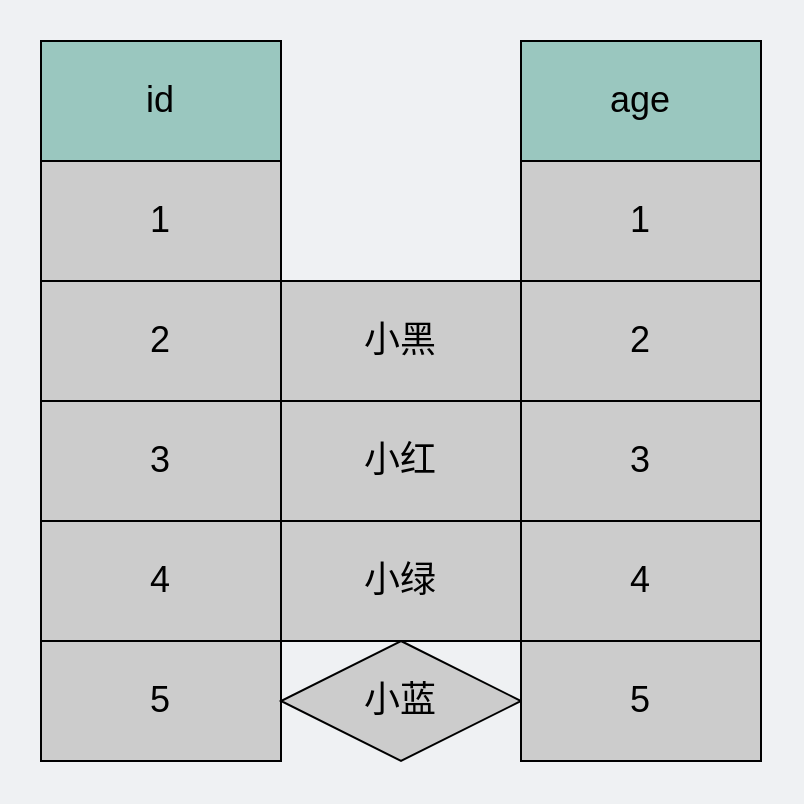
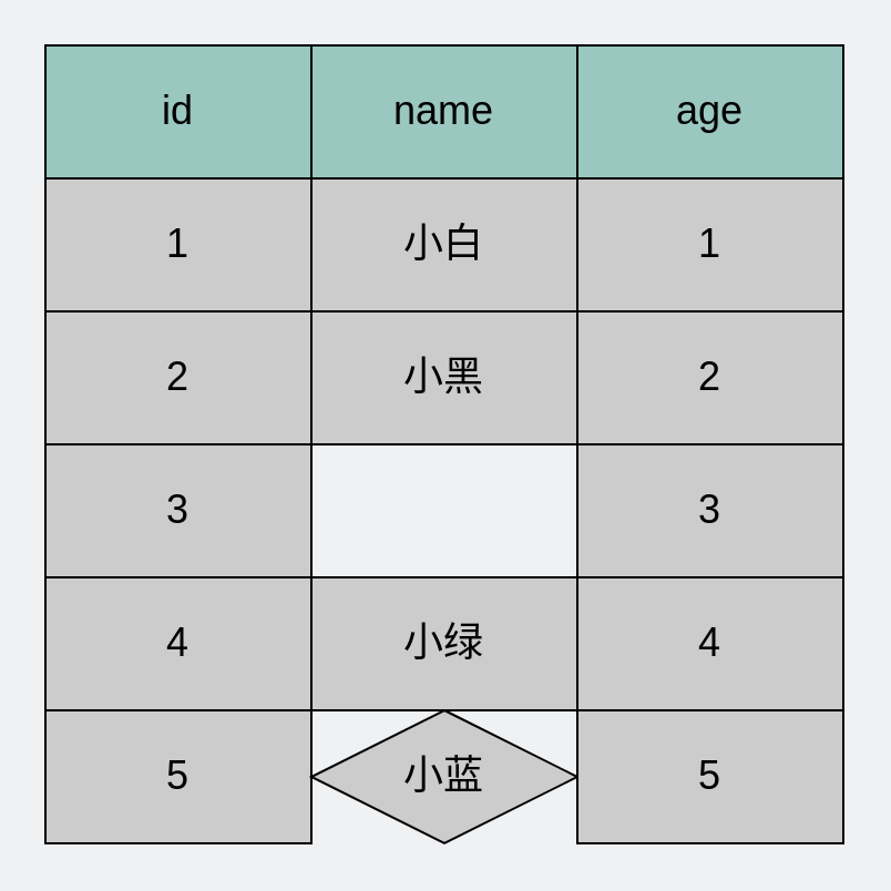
  <mxCell id="0" />
  <mxCell id="1" parent="0" />
  <mxCell id="2" value="1" style="rounded=0;whiteSpace=wrap;html=1;fillColor=#CCCCCC;gradientColor=none;fontSize=18;" parent="1" vertex="1"><mxGeometry x="20" y="80" width="120" height="60" as="geometry" /></mxCell>
+ <mxCell id="3" value="小白" style="rounded=0;whiteSpace=wrap;html=1;fillColor=#CCCCCC;gradientColor=none;fontSize=18;" parent="1" vertex="1"><mxGeometry x="140" y="80" width="120" height="60" as="geometry" /></mxCell>
  <mxCell id="4" value="&lt;span style=&quot;font-size: 18px&quot;&gt;1&lt;/span&gt;" style="rounded=0;whiteSpace=wrap;html=1;fillColor=#CCCCCC;gradientColor=none;fontSize=18;" parent="1" vertex="1"><mxGeometry x="260" y="80" width="120" height="60" as="geometry" /></mxCell>
  <mxCell id="5" value="2" style="rounded=0;whiteSpace=wrap;html=1;fillColor=#CCCCCC;gradientColor=none;fontSize=18;" parent="1" vertex="1"><mxGeometry x="20" y="140" width="120" height="60" as="geometry" /></mxCell>
  <mxCell id="6" value="小黑" style="rounded=0;whiteSpace=wrap;html=1;fillColor=#CCCCCC;gradientColor=none;fontSize=18;" parent="1" vertex="1"><mxGeometry x="140" y="140" width="120" height="60" as="geometry" /></mxCell>
  <mxCell id="7" value="&lt;span style=&quot;font-size: 18px&quot;&gt;2&lt;/span&gt;" style="rounded=0;whiteSpace=wrap;html=1;fillColor=#CCCCCC;gradientColor=none;fontSize=18;" parent="1" vertex="1"><mxGeometry x="260" y="140" width="120" height="60" as="geometry" /></mxCell>
  <mxCell id="8" value="id" style="rounded=0;whiteSpace=wrap;html=1;fillColor=#9AC7BF;gradientColor=none;fontSize=18;" parent="1" vertex="1"><mxGeometry x="20" y="20" width="120" height="60" as="geometry" /></mxCell>
+ <mxCell id="9" value="name" style="rounded=0;whiteSpace=wrap;html=1;fillColor=#9AC7BF;gradientColor=none;fontSize=18;" parent="1" vertex="1"><mxGeometry x="140" y="20" width="120" height="60" as="geometry" /></mxCell>
  <mxCell id="10" value="&lt;span style=&quot;font-size: 18px&quot;&gt;age&lt;/span&gt;" style="rounded=0;whiteSpace=wrap;html=1;fillColor=#9AC7BF;gradientColor=none;fontSize=18;" parent="1" vertex="1"><mxGeometry x="260" y="20" width="120" height="60" as="geometry" /></mxCell>
  <mxCell id="11" value="3" style="rounded=0;whiteSpace=wrap;html=1;fillColor=#CCCCCC;gradientColor=none;fontSize=18;" parent="1" vertex="1"><mxGeometry x="20" y="200" width="120" height="60" as="geometry" /></mxCell>
- <mxCell id="12" value="小红" style="rounded=0;whiteSpace=wrap;html=1;fillColor=#CCCCCC;gradientColor=none;fontSize=18;" parent="1" vertex="1"><mxGeometry x="140" y="200" width="120" height="60" as="geometry" /></mxCell>
  <mxCell id="13" value="&lt;span style=&quot;font-size: 18px&quot;&gt;3&lt;/span&gt;" style="rounded=0;whiteSpace=wrap;html=1;fillColor=#CCCCCC;gradientColor=none;fontSize=18;" parent="1" vertex="1"><mxGeometry x="260" y="200" width="120" height="60" as="geometry" /></mxCell>
  <mxCell id="14" value="4" style="rounded=0;whiteSpace=wrap;html=1;fillColor=#CCCCCC;gradientColor=none;fontSize=18;" parent="1" vertex="1"><mxGeometry x="20" y="260" width="120" height="60" as="geometry" /></mxCell>
  <mxCell id="15" value="小绿" style="rounded=0;whiteSpace=wrap;html=1;fillColor=#CCCCCC;gradientColor=none;fontSize=18;" parent="1" vertex="1"><mxGeometry x="140" y="260" width="120" height="60" as="geometry" /></mxCell>
  <mxCell id="16" value="&lt;span style=&quot;font-size: 18px&quot;&gt;4&lt;/span&gt;" style="rounded=0;whiteSpace=wrap;html=1;fillColor=#CCCCCC;gradientColor=none;fontSize=18;" parent="1" vertex="1"><mxGeometry x="260" y="260" width="120" height="60" as="geometry" /></mxCell>
  <mxCell id="17" value="5" style="rounded=0;whiteSpace=wrap;html=1;fillColor=#CCCCCC;gradientColor=none;fontSize=18;" parent="1" vertex="1"><mxGeometry x="20" y="320" width="120" height="60" as="geometry" /></mxCell>
  <mxCell id="18" value="小蓝" style="rhombus;whiteSpace=wrap;html=1;fillColor=#CCCCCC;gradientColor=none;fontSize=18;" parent="1" vertex="1"><mxGeometry x="140" y="320" width="120" height="60" as="geometry" /></mxCell>
  <mxCell id="19" value="&lt;span style=&quot;font-size: 18px&quot;&gt;5&lt;/span&gt;" style="rounded=0;whiteSpace=wrap;html=1;fillColor=#CCCCCC;gradientColor=none;fontSize=18;" parent="1" vertex="1"><mxGeometry x="260" y="320" width="120" height="60" as="geometry" /></mxCell>
